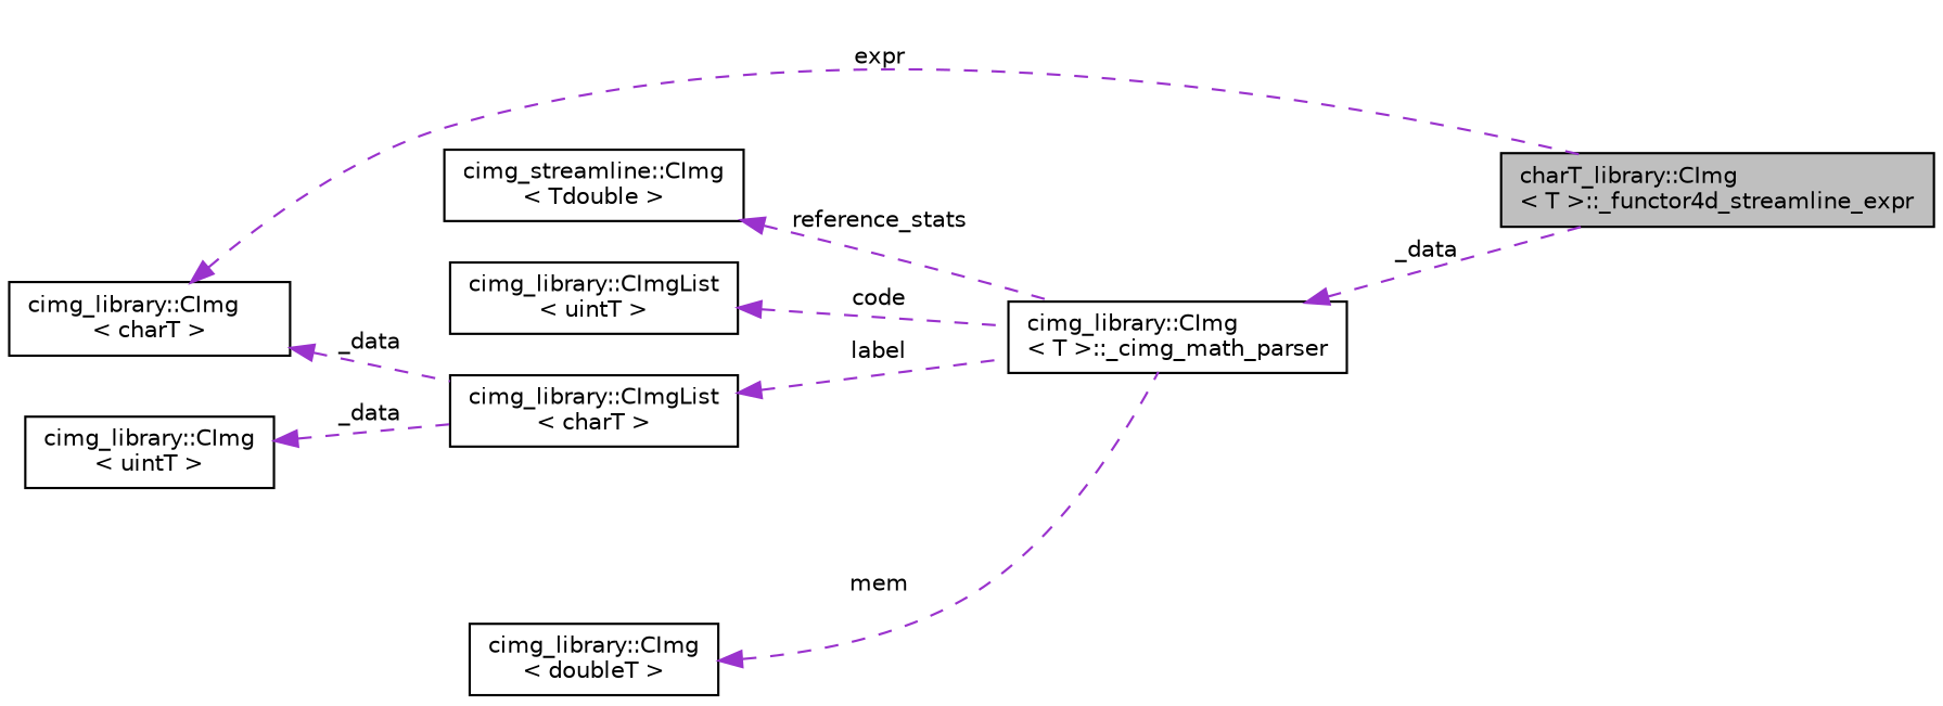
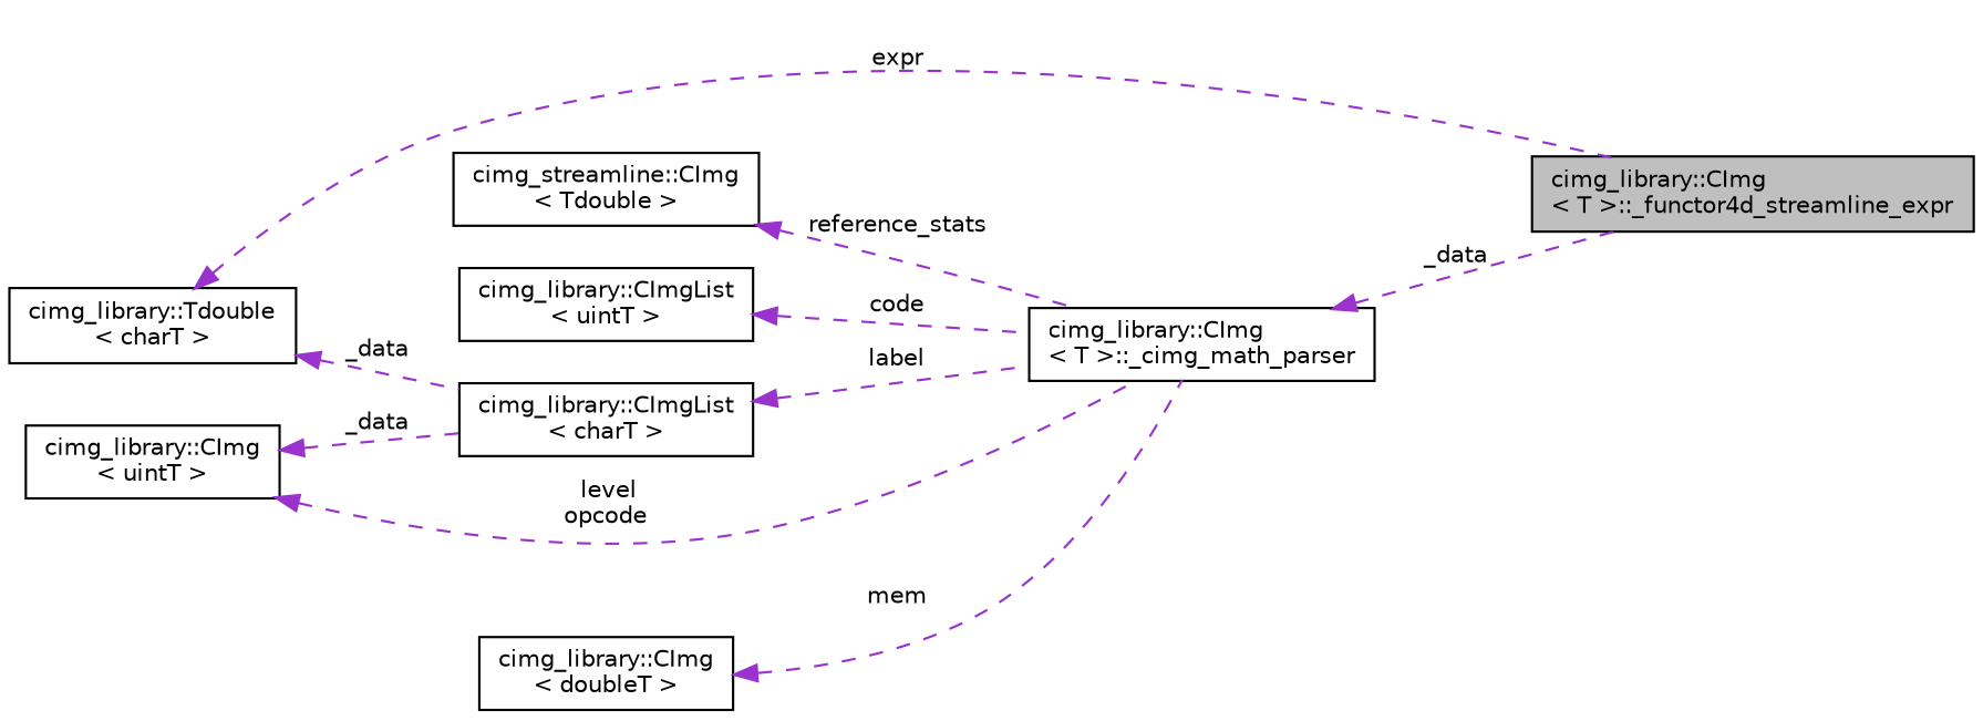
  digraph {
    rankdir=LR
    node [color=black fillcolor=white fontname=Helvetica fontsize=10 shape=record style=filled]
    edge [color=darkorchid3 dir=back fontname=Helvetica fontsize=10 labelfontname=Helvetica labelfontsize=10 style=dashed]
-   n1 [fillcolor=grey75 fontcolor=black height=0.2 label="charT_library::CImg\l\< T \>::_functor4d_streamline_expr" width=0.4]
+   n1 [fillcolor=grey75 fontcolor=black height=0.2 label="cimg_library::CImg\l\< T \>::_functor4d_streamline_expr" width=0.4]
    n2 [height=0.2 label="cimg_library::CImg\l\< T \>::_cimg_math_parser" width=0.4]
    n3 [height=0.2 label="cimg_streamline::CImg\l\< Tdouble \>" width=0.4]
-   n4 [height=0.2 label="cimg_library::CImg\l\< charT \>" width=0.4]
+   n4 [height=0.2 label="cimg_library::Tdouble\l\< charT \>" width=0.4]
    n5 [height=0.2 label="cimg_library::CImgList\l\< charT \>" width=0.4]
    n6 [height=0.2 label="cimg_library::CImg\l\< doubleT \>" width=0.4]
    n7 [height=0.2 label="cimg_library::CImgList\l\< uintT \>" width=0.4]
    n8 [height=0.2 label="cimg_library::CImg\l\< uintT \>" width=0.4]
    n2 -> n1 [label=" _data"]
    n3 -> n2 [label=" reference_stats"]
    n4 -> n1 [label=" expr"]
    n4 -> n5 [label=" _data"]
    n5 -> n2 [label=" label"]
    n6 -> n2 [label=" mem"]
    n7 -> n2 [label=" code"]
+   n8 -> n2 [label=" level\nopcode"]
    n8 -> n5 [label=" _data"]
  }
